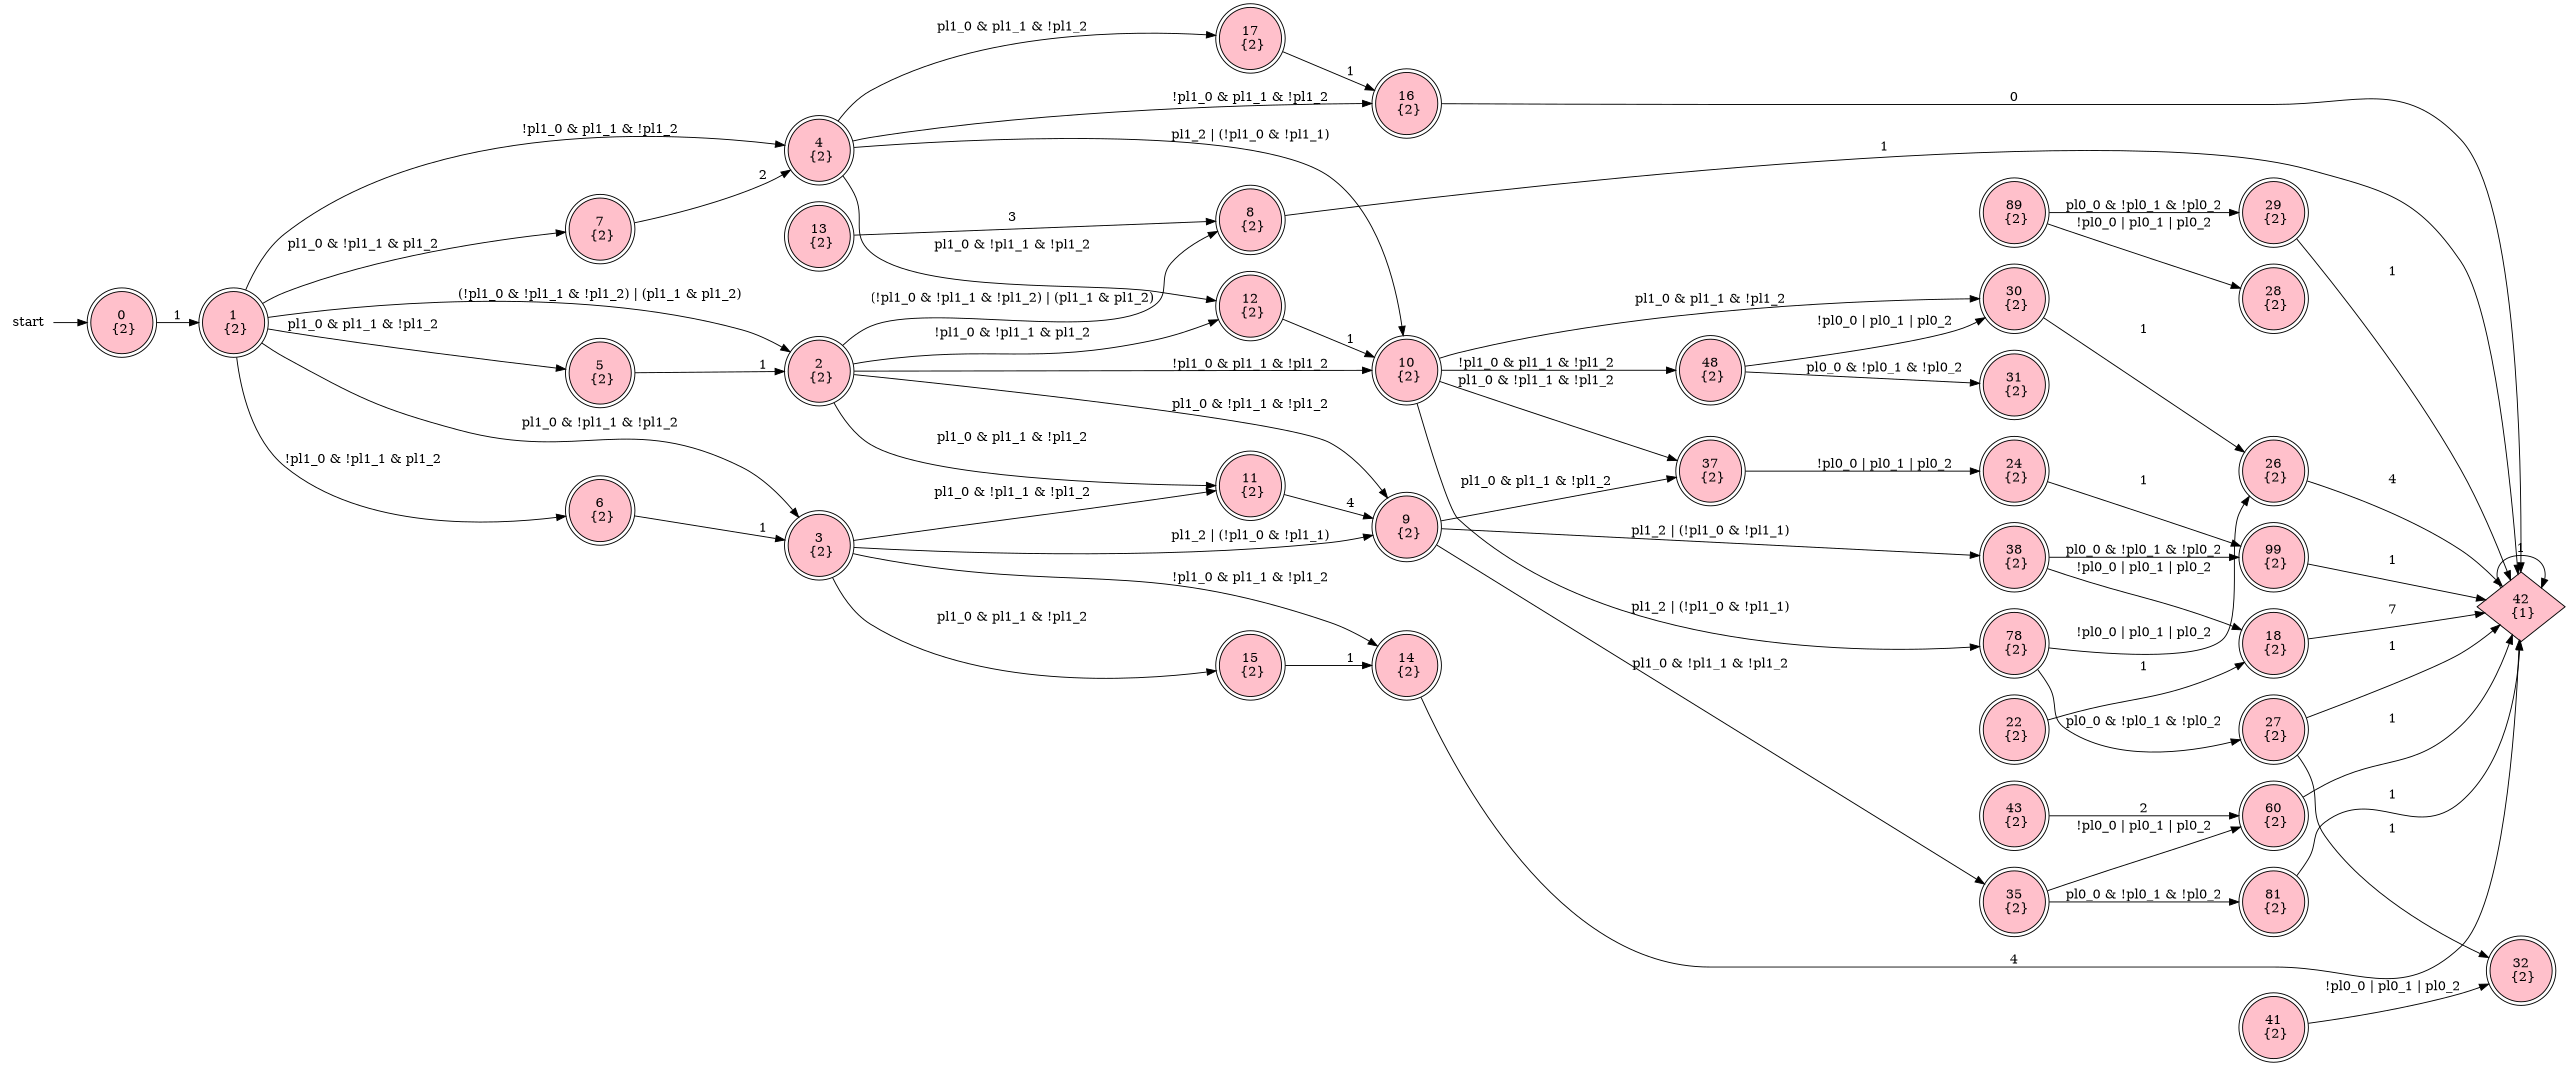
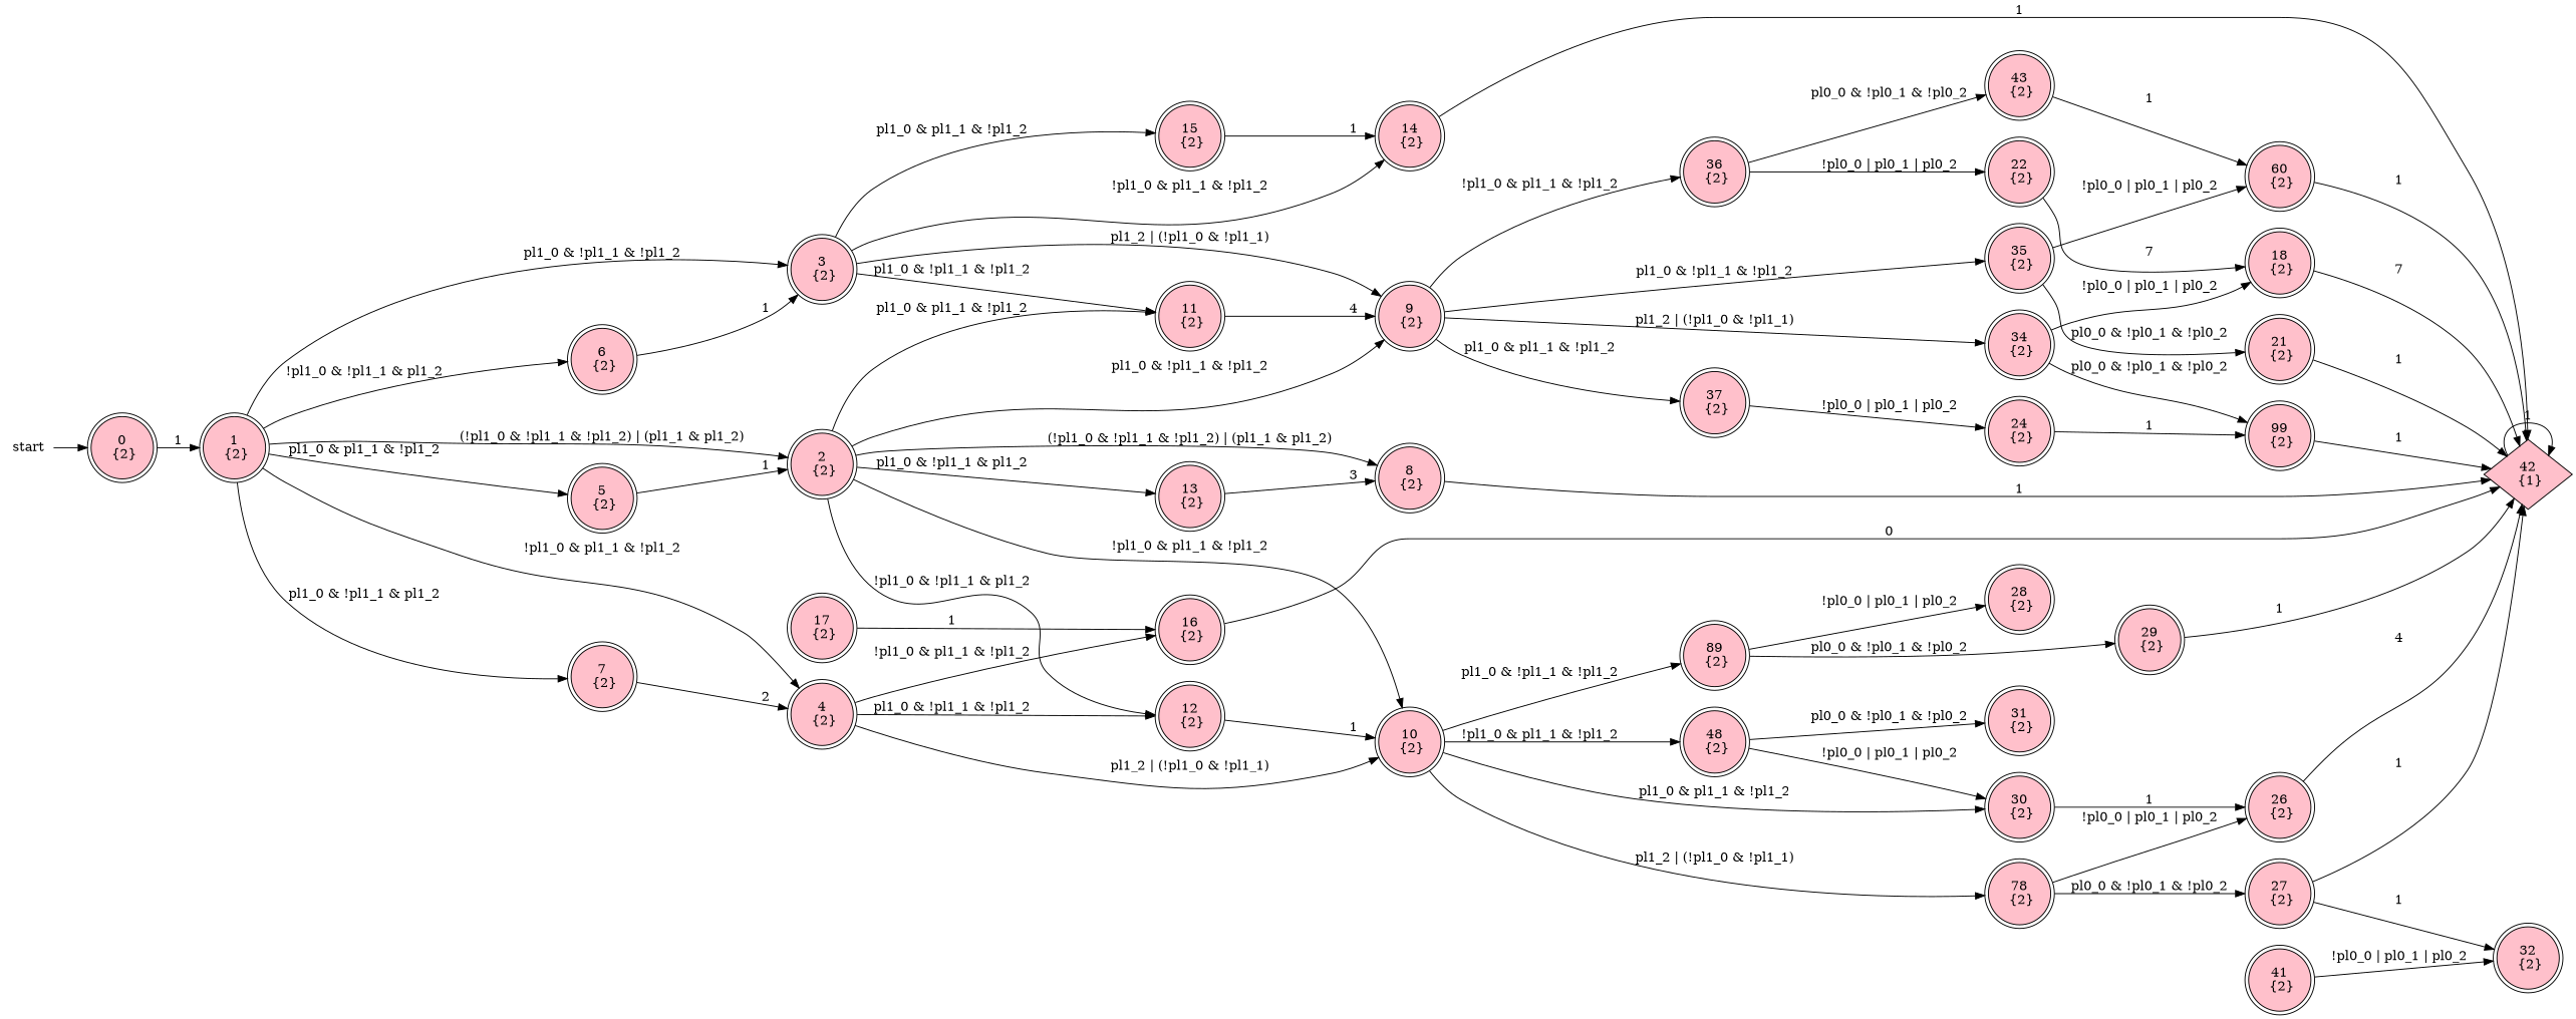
  digraph {
    rankdir=LR
    node [shape=circle fillcolor=pink peripheries=2 style=filled]
    start [shape=none fillcolor="" peripheries="" style=""]
    n2 [label="0\n {2}"]
    n3 [label="1\n {2}"]
    n4 [label="2\n {2}"]
    n5 [label="3\n {2}"]
    n6 [label="4\n {2}"]
    n7 [label="5\n {2}"]
    n8 [label="6\n {2}"]
    n9 [label="7\n {2}"]
    n10 [label="8\n {2}"]
    n11 [label="9\n {2}"]
    n12 [label="10\n {2}"]
    n13 [label="11\n {2}"]
    n14 [label="12\n {2}"]
    n15 [label="13\n {2}"]
    n16 [label="14\n {2}"]
    n17 [label="15\n {2}"]
    n18 [label="16\n {2}"]
    n19 [label="17\n {2}"]
    n20 [label="42\n {1}" peripheries=1 shape=diamond]
-   n21 [label="38\n {2}"]
+   n21 [label="34\n {2}"]
    n22 [label="35\n {2}"]
+   n23 [label="36\n {2}"]
    n24 [label="37\n {2}"]
    n25 [label="78\n {2}"]
    n26 [label="89\n {2}"]
    n27 [label="48\n {2}"]
    n28 [label="30\n {2}"]
    n29 [label="18\n {2}"]
    n30 [label="99\n {2}"]
    n31 [label="60\n {2}"]
-   n32 [label="81\n {2}"]
+   n32 [label="21\n {2}"]
    n33 [label="22\n {2}"]
    n34 [label="43\n {2}"]
    n35 [label="24\n {2}"]
    n36 [label="26\n {2}"]
    n37 [label="27\n {2}"]
    n38 [label="28\n {2}"]
    n39 [label="29\n {2}"]
    n40 [label="31\n {2}"]
    n41 [label="41\n {2}"]
    n42 [label="32\n {2}"]
    start -> n2
    n2 -> n3 [label=1]
    n3 -> n4 [label="(!pl1_0 & !pl1_1 & !pl1_2) | (pl1_1 & pl1_2)"]
    n3 -> n5 [label="pl1_0 & !pl1_1 & !pl1_2"]
    n3 -> n6 [label="!pl1_0 & pl1_1 & !pl1_2"]
    n3 -> n7 [label="pl1_0 & pl1_1 & !pl1_2"]
    n3 -> n8 [label="!pl1_0 & !pl1_1 & pl1_2"]
    n3 -> n9 [label="pl1_0 & !pl1_1 & pl1_2"]
    n4 -> n10 [label="(!pl1_0 & !pl1_1 & !pl1_2) | (pl1_1 & pl1_2)"]
    n4 -> n11 [label="pl1_0 & !pl1_1 & !pl1_2"]
    n4 -> n12 [label="!pl1_0 & pl1_1 & !pl1_2"]
    n4 -> n13 [label="pl1_0 & pl1_1 & !pl1_2"]
    n4 -> n14 [label="!pl1_0 & !pl1_1 & pl1_2"]
+   n4 -> n15 [label="pl1_0 & !pl1_1 & pl1_2"]
    n5 -> n11 [label="pl1_2 | (!pl1_0 & !pl1_1)"]
    n5 -> n13 [label="pl1_0 & !pl1_1 & !pl1_2"]
    n5 -> n16 [label="!pl1_0 & pl1_1 & !pl1_2"]
    n5 -> n17 [label="pl1_0 & pl1_1 & !pl1_2"]
    n6 -> n12 [label="pl1_2 | (!pl1_0 & !pl1_1)"]
    n6 -> n14 [label="pl1_0 & !pl1_1 & !pl1_2"]
    n6 -> n18 [label="!pl1_0 & pl1_1 & !pl1_2"]
-   n6 -> n19 [label="pl1_0 & pl1_1 & !pl1_2"]
    n7 -> n4 [label=1]
    n8 -> n5 [label=1]
    n9 -> n6 [label=2]
    n10 -> n20 [label=1]
    n11 -> n21 [label="pl1_2 | (!pl1_0 & !pl1_1)"]
    n11 -> n22 [label="pl1_0 & !pl1_1 & !pl1_2"]
+   n11 -> n23 [label="!pl1_0 & pl1_1 & !pl1_2"]
    n11 -> n24 [label="pl1_0 & pl1_1 & !pl1_2"]
    n12 -> n25 [label="pl1_2 | (!pl1_0 & !pl1_1)"]
-   n12 -> n24 [label="pl1_0 & !pl1_1 & !pl1_2"]
+   n12 -> n26 [label="pl1_0 & !pl1_1 & !pl1_2"]
    n12 -> n27 [label="!pl1_0 & pl1_1 & !pl1_2"]
    n12 -> n28 [label="pl1_0 & pl1_1 & !pl1_2"]
    n13 -> n11 [label=4]
    n14 -> n12 [label=1]
    n15 -> n10 [label=3]
-   n16 -> n20 [label=4]
+   n16 -> n20 [label=1]
    n17 -> n16 [label=1]
    n18 -> n20 [label=0]
    n19 -> n18 [label=1]
    n20 -> n20 [label=1]
    n21 -> n29 [label="!pl0_0 | pl0_1 | pl0_2"]
    n21 -> n30 [label="pl0_0 & !pl0_1 & !pl0_2"]
    n22 -> n31 [label="!pl0_0 | pl0_1 | pl0_2"]
    n22 -> n32 [label="pl0_0 & !pl0_1 & !pl0_2"]
+   n23 -> n33 [label="!pl0_0 | pl0_1 | pl0_2"]
+   n23 -> n34 [label="pl0_0 & !pl0_1 & !pl0_2"]
    n24 -> n35 [label="!pl0_0 | pl0_1 | pl0_2"]
    n25 -> n36 [label="!pl0_0 | pl0_1 | pl0_2"]
    n25 -> n37 [label="pl0_0 & !pl0_1 & !pl0_2"]
    n26 -> n38 [label="!pl0_0 | pl0_1 | pl0_2"]
    n26 -> n39 [label="pl0_0 & !pl0_1 & !pl0_2"]
    n27 -> n28 [label="!pl0_0 | pl0_1 | pl0_2"]
    n27 -> n40 [label="pl0_0 & !pl0_1 & !pl0_2"]
    n28 -> n36 [label=1]
    n29 -> n20 [label=7]
    n30 -> n20 [label=1]
    n31 -> n20 [label=1]
    n32 -> n20 [label=1]
-   n33 -> n29 [label=1]
-   n34 -> n31 [label=2]
+   n33 -> n29 [label=7]
+   n34 -> n31 [label=1]
    n35 -> n30 [label=1]
    n36 -> n20 [label=4]
    n37 -> n20 [label=1]
    n37 -> n42 [label=1]
    n39 -> n20 [label=1]
    n41 -> n42 [label="!pl0_0 | pl0_1 | pl0_2"]
  }
